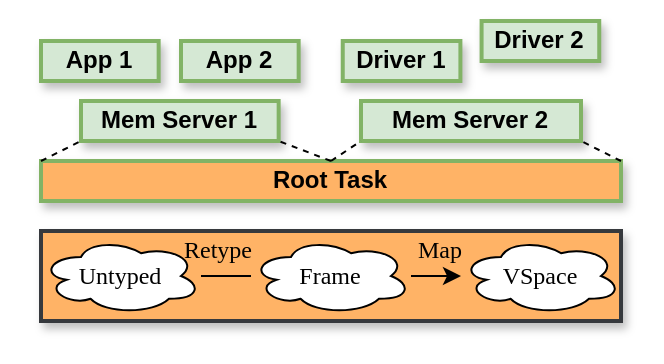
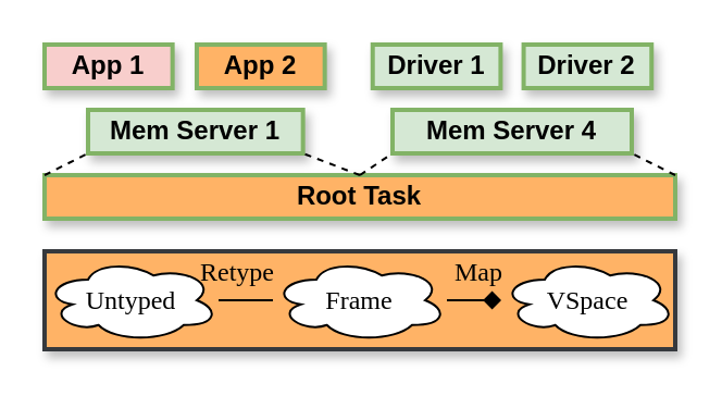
  <mxCell id="0" />
  <mxCell id="1" parent="0" />
  <mxCell id="2" value="" style="rounded=0;whiteSpace=wrap;html=1;fillColor=#FFB366;strokeColor=#36393d;strokeWidth=2;container=0;shadow=1;" vertex="1" parent="1"><mxGeometry x="20" y="115" width="290" height="45" as="geometry" /></mxCell>
  <mxCell id="3" value="&lt;b&gt;Root Task&lt;/b&gt;" style="rounded=0;whiteSpace=wrap;html=1;fillColor=#ffb366;strokeColor=#82b366;strokeWidth=2;container=0;shadow=1;" vertex="1" parent="1"><mxGeometry x="20" y="80" width="290" height="20" as="geometry" /></mxCell>
- <mxCell id="4" value="&lt;b&gt;Mem Server 2&lt;/b&gt;" style="rounded=0;whiteSpace=wrap;html=1;fillColor=#d5e8d4;strokeColor=#82b366;strokeWidth=2;container=0;shadow=1;" vertex="1" parent="1"><mxGeometry x="180" y="50" width="110" height="20" as="geometry" /></mxCell>
+ <mxCell id="4" value="&lt;b&gt;Mem Server 4&lt;/b&gt;" style="rounded=0;whiteSpace=wrap;html=1;fillColor=#d5e8d4;strokeColor=#82b366;strokeWidth=2;container=0;shadow=1;" vertex="1" parent="1"><mxGeometry x="180" y="50" width="110" height="20" as="geometry" /></mxCell>
  <mxCell id="5" value="&lt;b&gt;Mem Server 1&lt;/b&gt;" style="rounded=0;whiteSpace=wrap;html=1;fillColor=#d5e8d4;strokeColor=#82b366;strokeWidth=2;container=0;shadow=1;" vertex="1" parent="1"><mxGeometry x="40" y="50" width="98.83" height="20" as="geometry" /></mxCell>
  <mxCell id="6" value="" style="endArrow=none;dashed=1;html=1;rounded=0;exitX=0;exitY=0;exitDx=0;exitDy=0;entryX=0;entryY=1;entryDx=0;entryDy=0;" edge="1" parent="1" source="3" target="5"><mxGeometry width="50" height="50" relative="1" as="geometry"><mxPoint x="-70" y="30" as="sourcePoint" /><mxPoint x="-20" y="-20" as="targetPoint" /></mxGeometry></mxCell>
  <mxCell id="7" value="" style="endArrow=none;dashed=1;html=1;rounded=0;exitX=0.5;exitY=0;exitDx=0;exitDy=0;entryX=1;entryY=1;entryDx=0;entryDy=0;" edge="1" parent="1" source="3" target="5"><mxGeometry width="50" height="50" relative="1" as="geometry"><mxPoint x="30" y="70" as="sourcePoint" /><mxPoint x="34" y="20" as="targetPoint" /></mxGeometry></mxCell>
  <mxCell id="8" value="" style="endArrow=none;dashed=1;html=1;rounded=0;exitX=0.5;exitY=0;exitDx=0;exitDy=0;entryX=0;entryY=1;entryDx=0;entryDy=0;" edge="1" parent="1" source="3" target="4"><mxGeometry width="50" height="50" relative="1" as="geometry"><mxPoint x="175" y="70" as="sourcePoint" /><mxPoint x="126" y="20" as="targetPoint" /></mxGeometry></mxCell>
  <mxCell id="9" value="" style="endArrow=none;dashed=1;html=1;rounded=0;exitX=1;exitY=0;exitDx=0;exitDy=0;entryX=1;entryY=1;entryDx=0;entryDy=0;" edge="1" parent="1" source="3" target="4"><mxGeometry width="50" height="50" relative="1" as="geometry"><mxPoint x="175" y="70" as="sourcePoint" /><mxPoint x="274" y="40" as="targetPoint" /></mxGeometry></mxCell>
- <mxCell id="10" value="&lt;b&gt;App 1&lt;/b&gt;" style="rounded=0;whiteSpace=wrap;html=1;fillColor=#d5e8d4;strokeColor=#82b366;strokeWidth=2;container=0;shadow=1;" vertex="1" parent="1"><mxGeometry x="20" y="20" width="58.83" height="20" as="geometry" /></mxCell>
- <mxCell id="11" value="&lt;b&gt;App 2&lt;/b&gt;" style="rounded=0;whiteSpace=wrap;html=1;fillColor=#d5e8d4;strokeColor=#82b366;strokeWidth=2;container=0;shadow=1;" vertex="1" parent="1"><mxGeometry x="90" y="20" width="58.83" height="20" as="geometry" /></mxCell>
+ <mxCell id="10" value="&lt;b&gt;App 1&lt;/b&gt;" style="rounded=0;whiteSpace=wrap;html=1;fillColor=#f8cecc;strokeColor=#82b366;strokeWidth=2;container=0;shadow=1;" vertex="1" parent="1"><mxGeometry x="20" y="20" width="58.83" height="20" as="geometry" /></mxCell>
+ <mxCell id="11" value="&lt;b&gt;App 2&lt;/b&gt;" style="rounded=0;whiteSpace=wrap;html=1;fillColor=#ffb366;strokeColor=#82b366;strokeWidth=2;container=0;shadow=1;" vertex="1" parent="1"><mxGeometry x="90" y="20" width="58.83" height="20" as="geometry" /></mxCell>
  <mxCell id="12" value="&lt;b&gt;Driver 1&lt;/b&gt;" style="rounded=0;whiteSpace=wrap;html=1;fillColor=#d5e8d4;strokeColor=#82b366;strokeWidth=2;container=0;shadow=1;" vertex="1" parent="1"><mxGeometry x="170.87" y="20" width="58.83" height="20" as="geometry" /></mxCell>
- <mxCell id="13" value="&lt;b&gt;Driver 2&lt;/b&gt;" style="rounded=0;whiteSpace=wrap;html=1;fillColor=#d5e8d4;strokeColor=#82b366;strokeWidth=2;container=0;shadow=1;" vertex="1" parent="1"><mxGeometry x="240.29" y="10" width="58.83" height="20" as="geometry" /></mxCell>
+ <mxCell id="13" value="&lt;b&gt;Driver 2&lt;/b&gt;" style="rounded=0;whiteSpace=wrap;html=1;fillColor=#d5e8d4;strokeColor=#82b366;strokeWidth=2;container=0;shadow=1;" vertex="1" parent="1"><mxGeometry x="240.29" y="20" width="58.83" height="20" as="geometry" /></mxCell>
  <mxCell id="14" value="" style="edgeStyle=orthogonalEdgeStyle;rounded=0;orthogonalLoop=1;jettySize=auto;html=1;endArrow=none;" edge="1" parent="1" source="15" target="17"><mxGeometry relative="1" as="geometry" /></mxCell>
  <mxCell id="15" value="&lt;font face=&quot;Times New Roman&quot;&gt;Untyped&lt;/font&gt;" style="ellipse;shape=cloud;whiteSpace=wrap;html=1;" vertex="1" parent="1"><mxGeometry x="20" y="118.5" width="80" height="38" as="geometry" /></mxCell>
- <mxCell id="16" value="" style="edgeStyle=orthogonalEdgeStyle;rounded=0;orthogonalLoop=1;jettySize=auto;html=1;" edge="1" parent="1" source="17" target="18"><mxGeometry relative="1" as="geometry" /></mxCell>
+ <mxCell id="16" value="" style="edgeStyle=orthogonalEdgeStyle;rounded=0;orthogonalLoop=1;jettySize=auto;html=1;endArrow=diamond;" edge="1" parent="1" source="17" target="18"><mxGeometry relative="1" as="geometry" /></mxCell>
  <mxCell id="17" value="&lt;font face=&quot;Times New Roman&quot;&gt;Frame&lt;/font&gt;" style="ellipse;shape=cloud;whiteSpace=wrap;html=1;" vertex="1" parent="1"><mxGeometry x="125" y="118.5" width="80" height="38" as="geometry" /></mxCell>
  <mxCell id="18" value="&lt;font face=&quot;Times New Roman&quot;&gt;VSpace&lt;/font&gt;" style="ellipse;shape=cloud;whiteSpace=wrap;html=1;" vertex="1" parent="1"><mxGeometry x="230" y="118.5" width="80" height="38" as="geometry" /></mxCell>
  <mxCell id="19" value="&lt;font face=&quot;Times New Roman&quot;&gt;Retype&lt;/font&gt;" style="text;html=1;align=center;verticalAlign=middle;whiteSpace=wrap;rounded=0;" vertex="1" parent="1"><mxGeometry x="78.83" y="110" width="60" height="30" as="geometry" /></mxCell>
  <mxCell id="20" value="&lt;font face=&quot;Times New Roman&quot;&gt;Map&lt;/font&gt;" style="text;html=1;align=center;verticalAlign=middle;whiteSpace=wrap;rounded=0;" vertex="1" parent="1"><mxGeometry x="190" y="110" width="60" height="30" as="geometry" /></mxCell>
